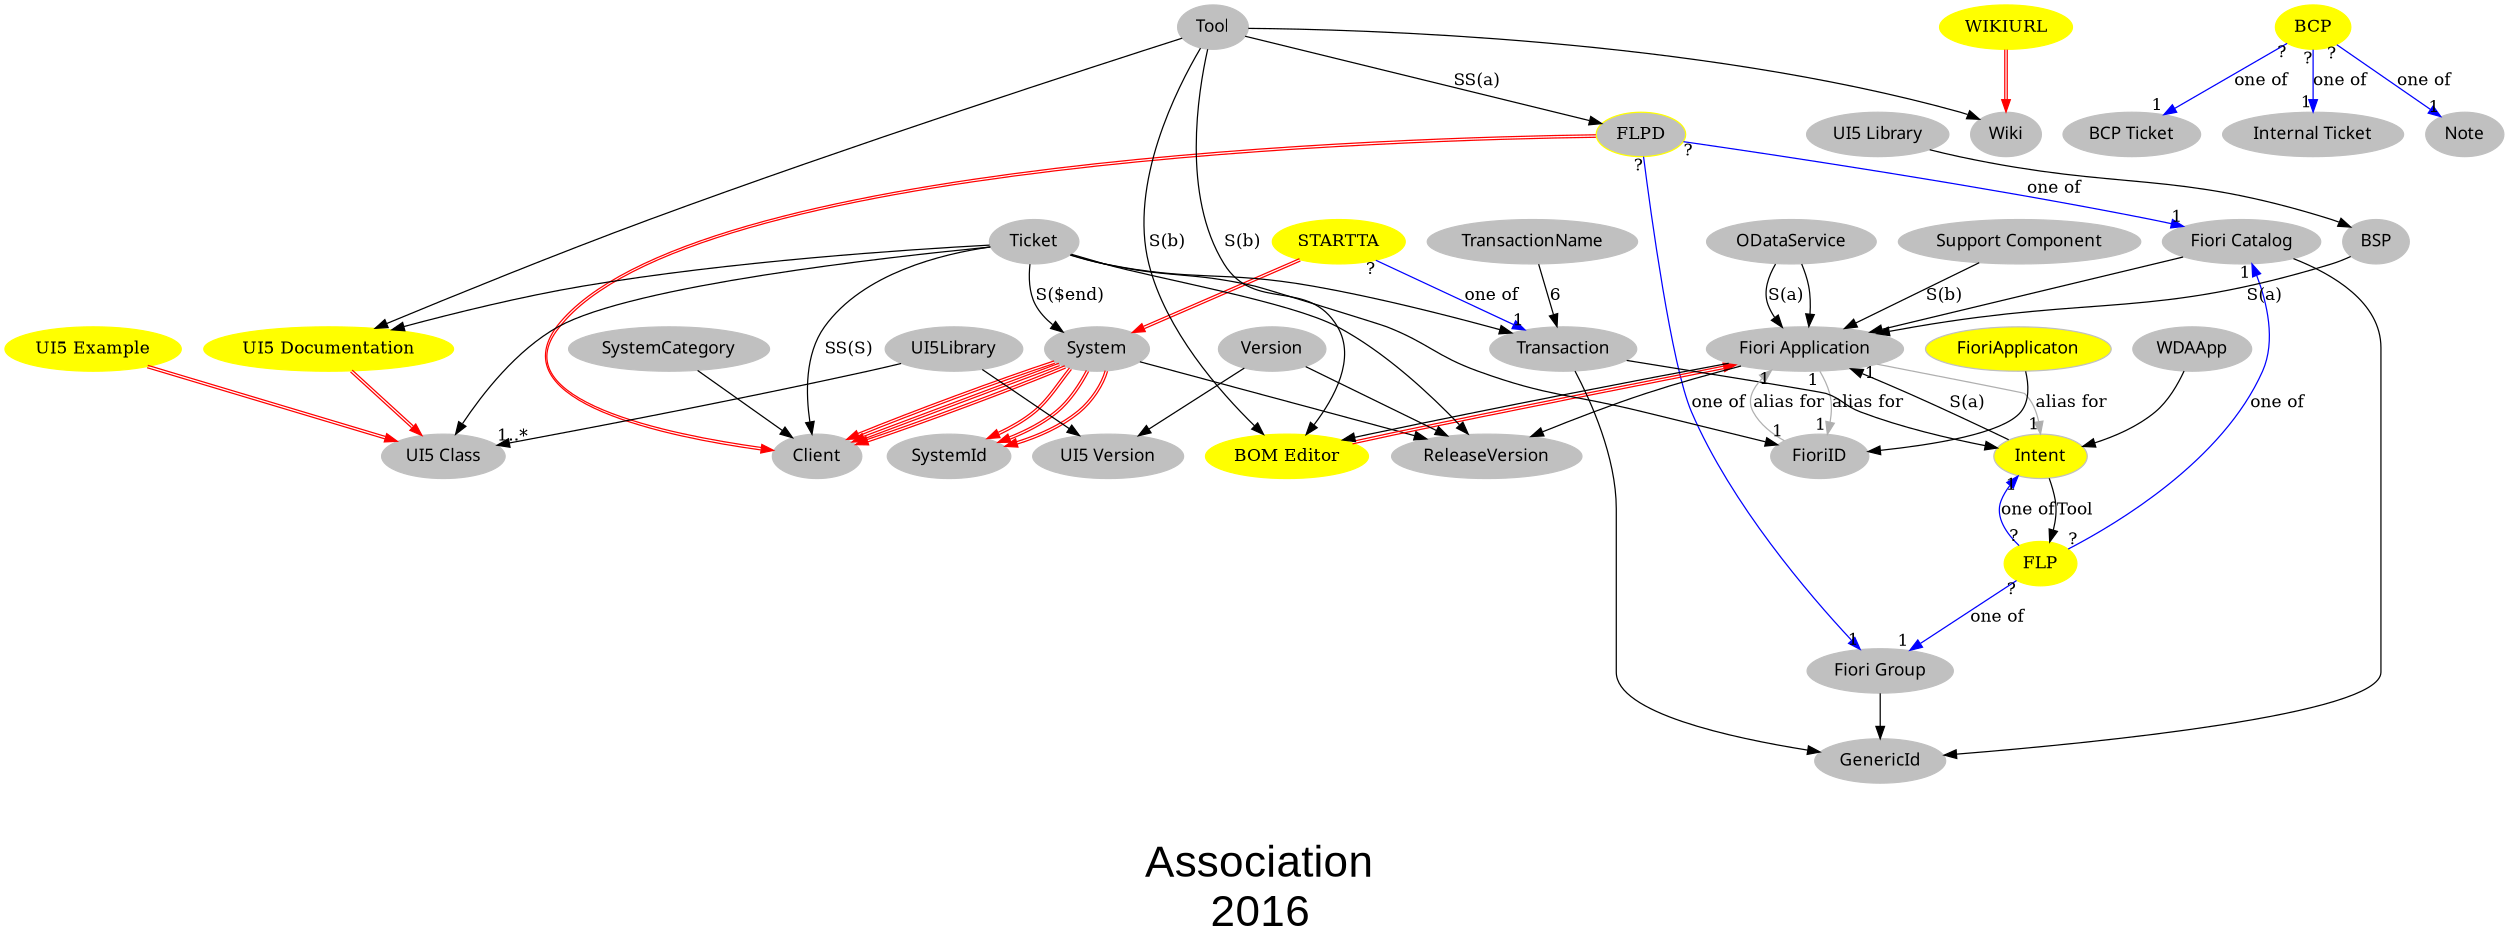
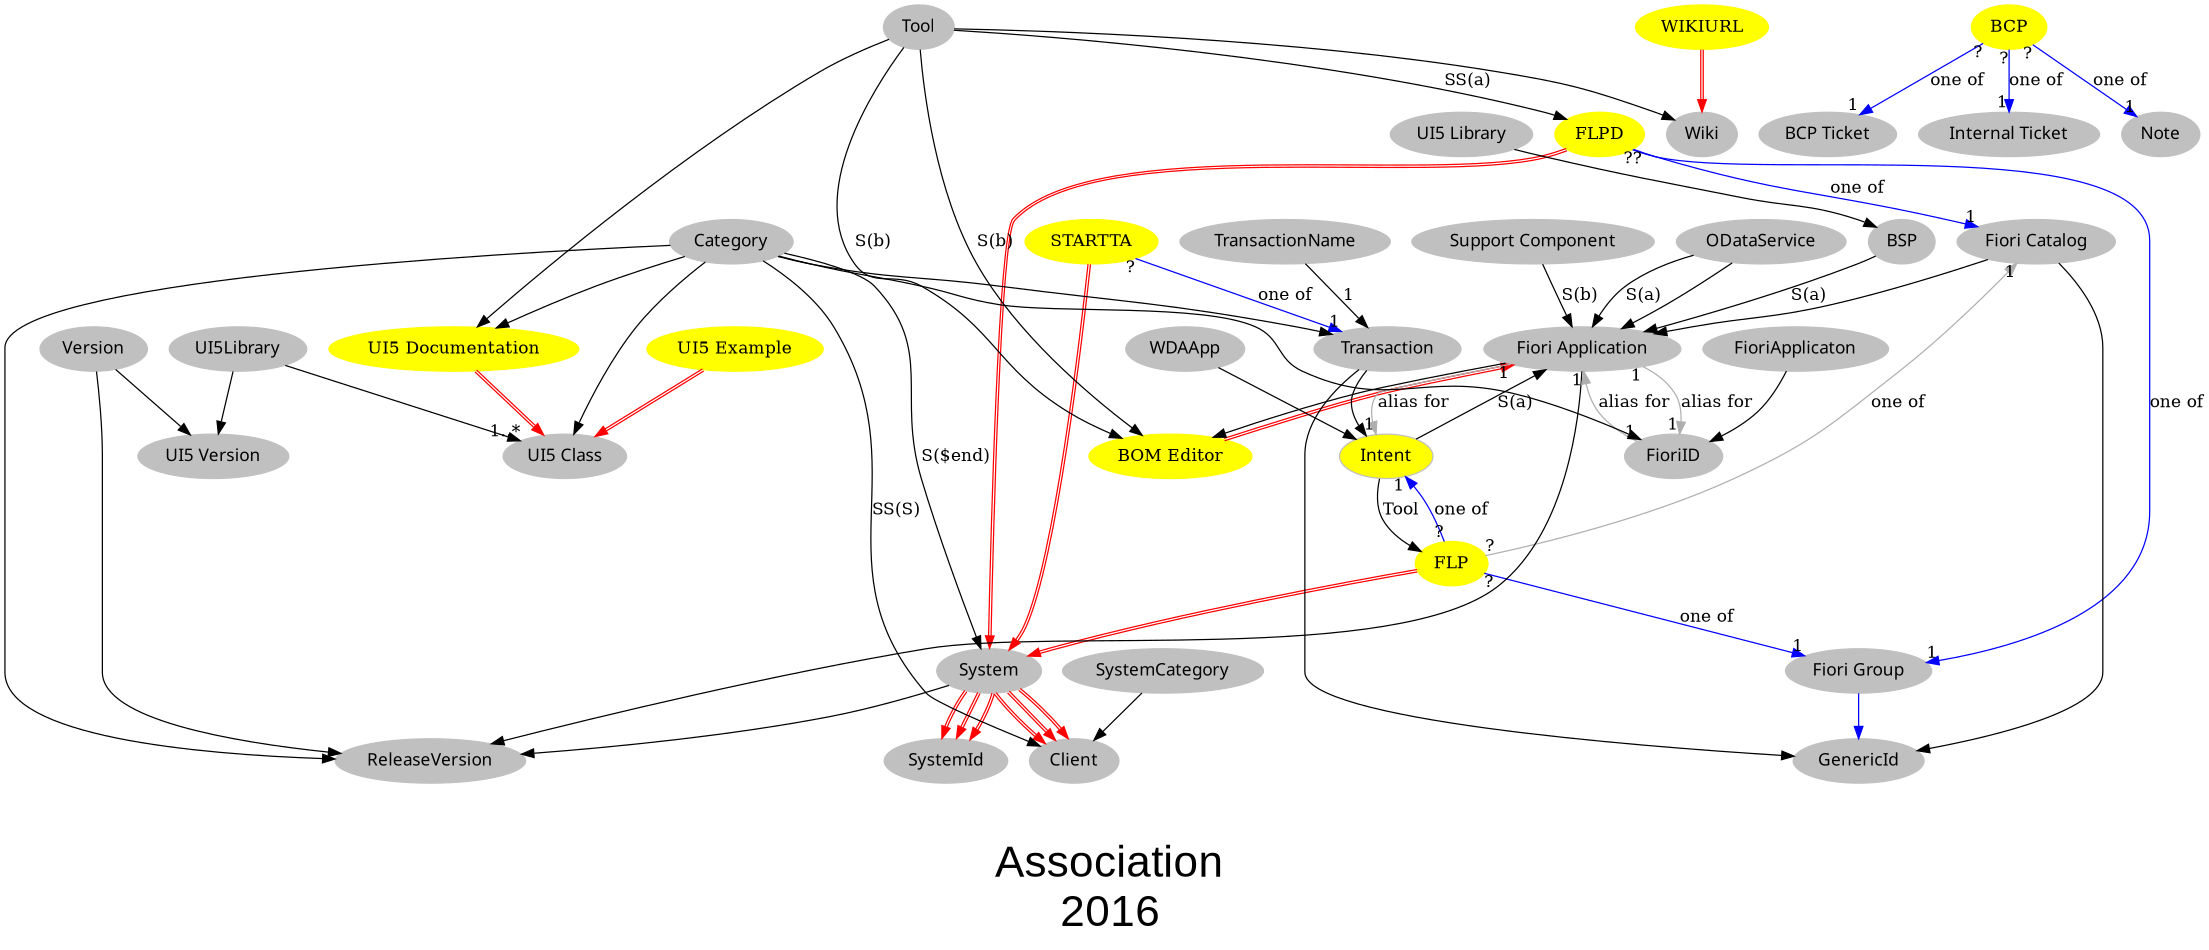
  digraph {
    fontname=Arial
    fontsize=36
    label="\n Association\n 2016\n"
    ssize="30,60"
    style=bold
    node [color=grey style=filled fontname=Verdana]
-   FLPD [color=yellow fillcolor=grey fontname=""]
+   FLPD [color=yellow fontname=""]
    System
    FLP [color=yellow fontname=""]
    "BOM Editor" [color=yellow fontname=""]
    "Fiori Application"
    WIKIURL [color=yellow fontname=""]
    Wiki
    "UI5 Documentation" [color=yellow fontname=""]
    "UI5 Class"
    "UI5 Example" [color=yellow fontname=""]
    STARTTA [color=yellow fontname=""]
    SystemId
    Client
    "Fiori Catalog"
    "Fiori Group"
    Intent [fillcolor=yellow]
    Transaction
    BCP [color=yellow fontname=""]
    "BCP Ticket"
    "Internal Ticket"
    Note
    FioriID
    ReleaseVersion
    GenericId
-   Category [label=Ticket]
+   Category
    UI5Library
    "UI5 Version"
    Version
-   FioriApplicaton [fillcolor=yellow]
+   FioriApplicaton
    Tool
    TransactionName
    WDAApp
    ODataService
    "UI5 Library"
    BSP
    "Support Component"
    SystemCategory
    subgraph sub_1 {
      FLPD
      System
      FLP
      "BOM Editor"
      "Fiori Application"
      WIKIURL
      Wiki
      "UI5 Documentation"
      "UI5 Class"
      "UI5 Example"
      STARTTA
      SystemId
      Client
    }
    subgraph sub_2 {
      FLPD
      FLP
      STARTTA
      "Fiori Catalog"
      "Fiori Group"
      Intent
      Transaction
      BCP
      "BCP Ticket"
      "Internal Ticket"
      Note
    }
    subgraph sub_3 {
      "Fiori Application"
      Intent
      FioriID
    }
-   FLPD -> Client [color="#ff0000:#FF0000"]
+   FLPD -> System [color="#ff0000:#FF0000"]
    FLPD -> "Fiori Catalog" [color="#0000FF" headlabel=1 label="one of" taillabel="?"]
    FLPD -> "Fiori Group" [color="#0000FF" headlabel=1 label="one of" taillabel="?"]
    System -> SystemId [color="#ff0000:#FF0000"]
    System -> SystemId [color="#ff0000:#FF0000"]
    System -> SystemId [color="#ff0000:#FF0000"]
    System -> Client [color="#ff0000:#FF0000"]
    System -> Client [color="#ff0000:#FF0000"]
    System -> Client [color="#ff0000:#FF0000"]
    System -> ReleaseVersion
-   FLP -> "Fiori Catalog" [color="#0000FF" headlabel=1 label="one of" taillabel="?"]
+   FLP -> System [color="#ff0000:#FF0000"]
+   FLP -> "Fiori Catalog" [color="#afafaf" headlabel=1 label="one of" taillabel="?"]
    FLP -> "Fiori Group" [color="#0000FF" headlabel=1 label="one of" taillabel="?"]
    FLP -> Intent [color="#0000FF" headlabel=1 label="one of" taillabel="?"]
    "BOM Editor" -> "Fiori Application" [color="#ff0000:#FF0000"]
    "Fiori Application" -> "BOM Editor" [laben=Tool]
    "Fiori Application" -> Intent [color="#afafaf" headlabel=1 label="alias for" taillabel=1]
    "Fiori Application" -> FioriID [color="#afafaf" headlabel=1 label="alias for" taillabel=1]
    "Fiori Application" -> ReleaseVersion
    WIKIURL -> Wiki [color="#ff0000:#FF0000"]
    "UI5 Documentation" -> "UI5 Class" [color="#ff0000:#FF0000"]
    "UI5 Example" -> "UI5 Class" [color="#ff0000:#FF0000"]
    STARTTA -> System [color="#ff0000:#FF0000"]
    STARTTA -> Transaction [color="#0000FF" headlabel=1 label="one of" taillabel="?"]
    "Fiori Catalog" -> "Fiori Application"
    "Fiori Catalog" -> GenericId
-   "Fiori Group" -> GenericId
+   "Fiori Group" -> GenericId [color="#0000FF"]
    Intent -> FLP [label=Tool]
    Intent -> "Fiori Application" [label="S(a)"]
    Transaction -> Intent
    Transaction -> GenericId
    BCP -> "BCP Ticket" [color="#0000FF" headlabel=1 label="one of" taillabel="?"]
    BCP -> "Internal Ticket" [color="#0000FF" headlabel=1 label="one of" taillabel="?"]
    BCP -> Note [color="#0000FF" headlabel=1 label="one of" taillabel="?"]
    FioriID -> "Fiori Application" [color="#afafaf" headlabel=1 label="alias for" taillabel=1]
    Category -> System [label="S($end)"]
    Category -> "UI5 Documentation"
    Category -> "UI5 Class"
    Category -> Client [label="SS(S)"]
    Category -> Transaction
    Category -> FioriID
    Category -> ReleaseVersion
    UI5Library -> "UI5 Class" [headlabel="1..*"]
    UI5Library -> "UI5 Version"
    Version -> ReleaseVersion
    Version -> "UI5 Version"
    FioriApplicaton -> FioriID
    Tool -> FLPD [label="SS(a)"]
    Tool -> "BOM Editor" [label="S(b)"]
    Tool -> "BOM Editor" [label="S(b)"]
    Tool -> Wiki
    Tool -> "UI5 Documentation"
-   TransactionName -> Transaction [label=6]
+   TransactionName -> Transaction [label=1]
    WDAApp -> Intent
    ODataService -> "Fiori Application"
    ODataService -> "Fiori Application" [label="S(a)"]
    "UI5 Library" -> BSP
    BSP -> "Fiori Application" [label="S(a)"]
    "Support Component" -> "Fiori Application" [label="S(b)"]
    SystemCategory -> Client
  }
